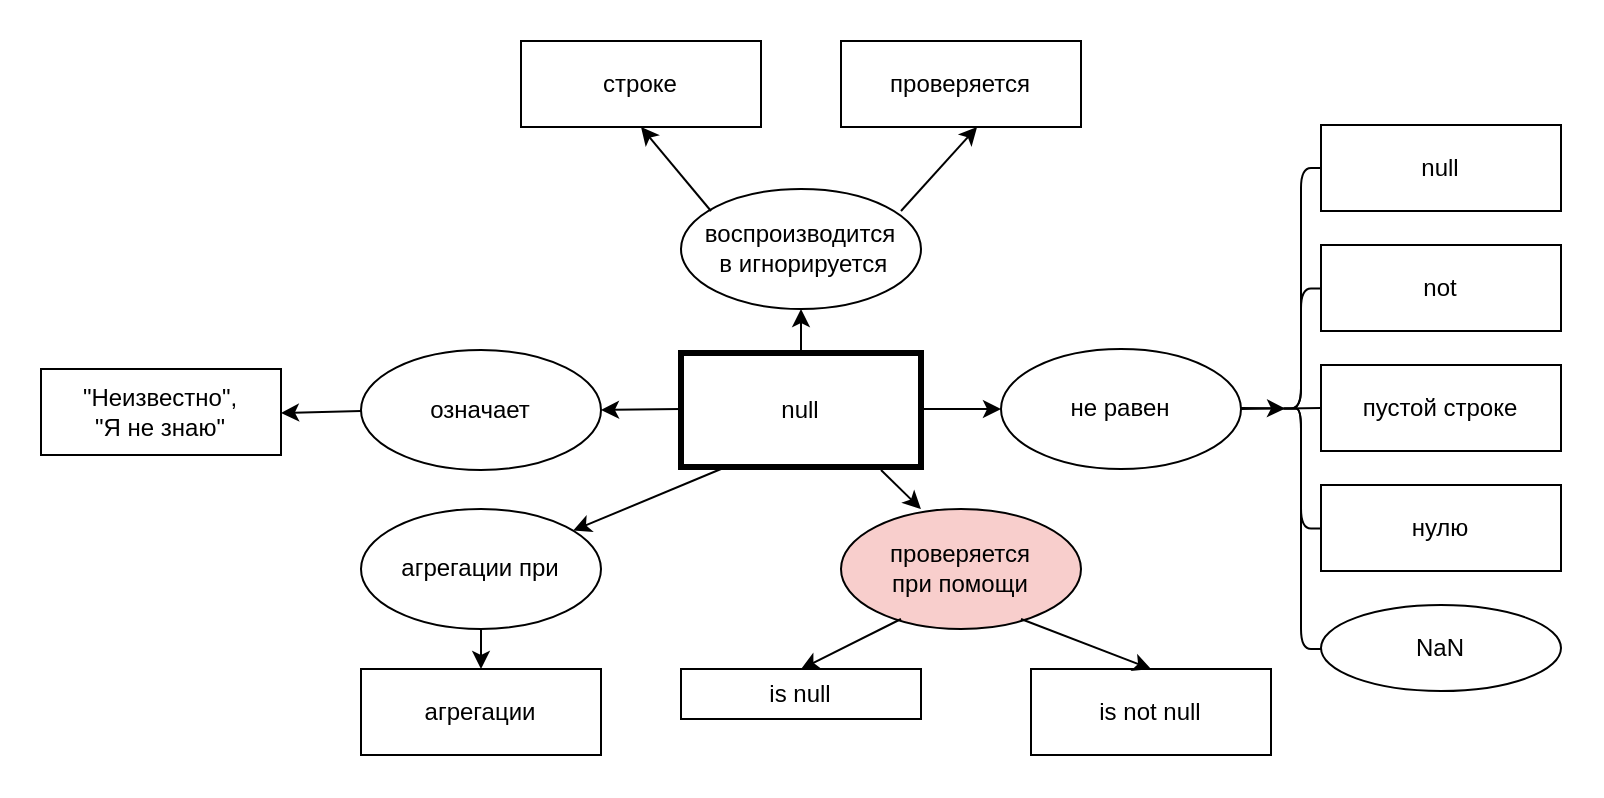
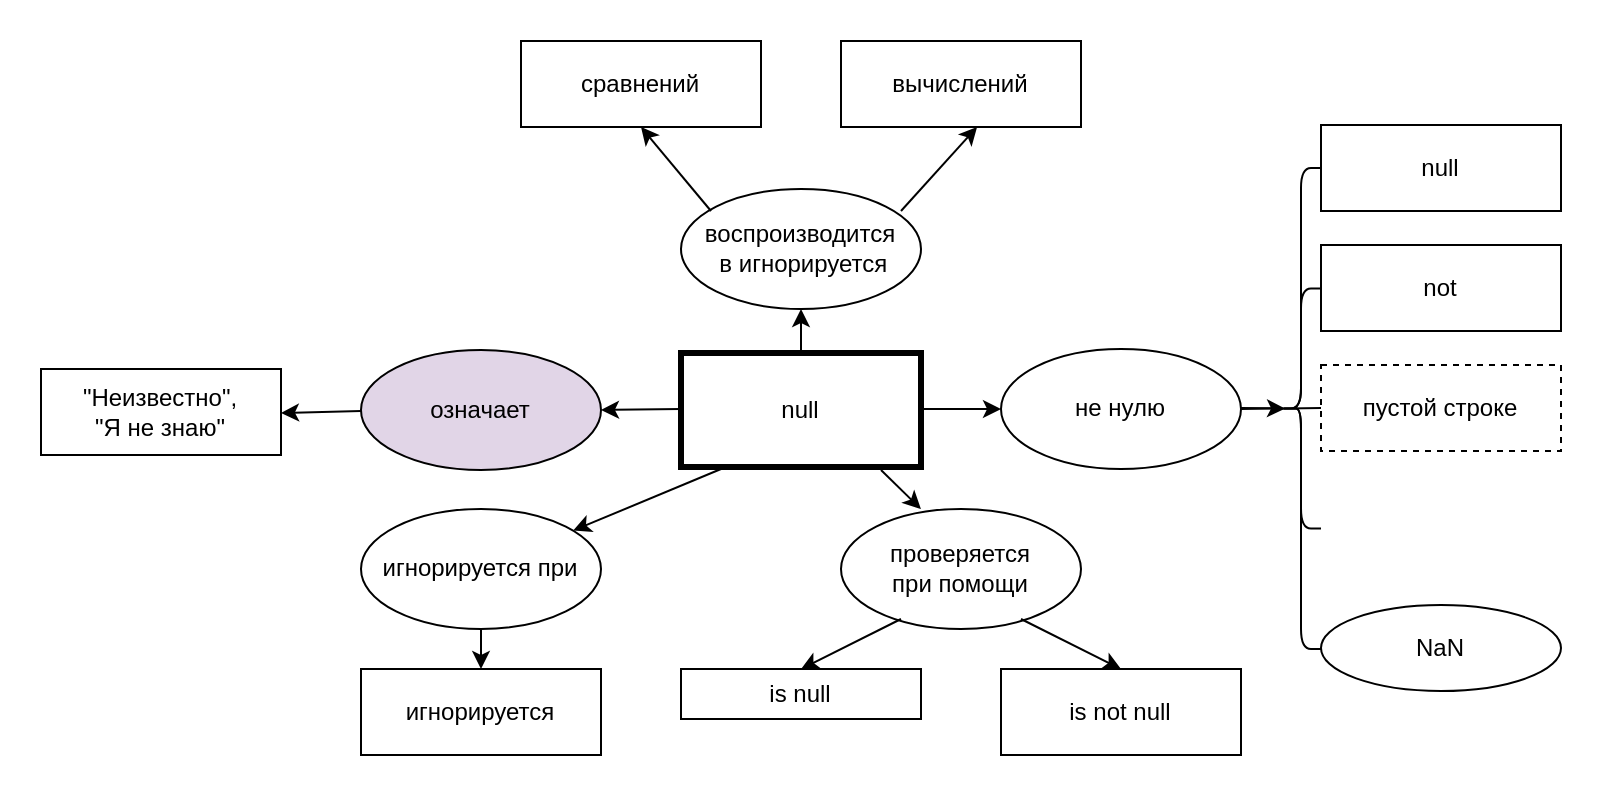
  <mxCell id="0" />
  <mxCell id="1" parent="0" />
  <mxCell id="2" value="null" style="rounded=0;whiteSpace=wrap;html=1;strokeWidth=3;" vertex="1" parent="1"><mxGeometry x="340" y="176" width="120" height="57" as="geometry" /></mxCell>
- <mxCell id="3" value="не равен" style="ellipse;whiteSpace=wrap;html=1;" vertex="1" parent="1"><mxGeometry x="500" y="174" width="120" height="60" as="geometry" /></mxCell>
+ <mxCell id="3" value="не нулю" style="ellipse;whiteSpace=wrap;html=1;" vertex="1" parent="1"><mxGeometry x="500" y="174" width="120" height="60" as="geometry" /></mxCell>
  <mxCell id="4" value="not" style="rounded=0;whiteSpace=wrap;html=1;" vertex="1" parent="1"><mxGeometry x="660" y="122" width="120" height="43" as="geometry" /></mxCell>
- <mxCell id="5" value="пустой строке" style="rounded=0;whiteSpace=wrap;html=1;" vertex="1" parent="1"><mxGeometry x="660" y="182" width="120" height="43" as="geometry" /></mxCell>
- <mxCell id="6" value="нулю" style="rounded=0;whiteSpace=wrap;html=1;" vertex="1" parent="1"><mxGeometry x="660" y="242" width="120" height="43" as="geometry" /></mxCell>
+ <mxCell id="5" value="пустой строке" style="rounded=0;whiteSpace=wrap;html=1;dashed=1;" vertex="1" parent="1"><mxGeometry x="660" y="182" width="120" height="43" as="geometry" /></mxCell>
  <mxCell id="7" value="NaN" style="ellipse;whiteSpace=wrap;html=1;" vertex="1" parent="1"><mxGeometry x="660" y="302" width="120" height="43" as="geometry" /></mxCell>
  <mxCell id="8" value="null" style="rounded=0;whiteSpace=wrap;html=1;" vertex="1" parent="1"><mxGeometry x="660" y="62" width="120" height="43" as="geometry" /></mxCell>
  <mxCell id="9" value="воспроизводится&lt;br&gt;&amp;nbsp;в игнорируется" style="ellipse;whiteSpace=wrap;html=1;" vertex="1" parent="1"><mxGeometry x="340" y="94" width="120" height="60" as="geometry" /></mxCell>
- <mxCell id="10" value="строке" style="rounded=0;whiteSpace=wrap;html=1;" vertex="1" parent="1"><mxGeometry x="260" y="20" width="120" height="43" as="geometry" /></mxCell>
- <mxCell id="11" value="проверяется" style="rounded=0;whiteSpace=wrap;html=1;" vertex="1" parent="1"><mxGeometry x="420" y="20" width="120" height="43" as="geometry" /></mxCell>
- <mxCell id="12" value="означает" style="ellipse;whiteSpace=wrap;html=1;" vertex="1" parent="1"><mxGeometry x="180" y="174.5" width="120" height="60" as="geometry" /></mxCell>
- <mxCell id="13" value="проверяется&lt;br&gt;при помощи" style="ellipse;whiteSpace=wrap;html=1;fillColor=#f8cecc;" vertex="1" parent="1"><mxGeometry x="420" y="254" width="120" height="60" as="geometry" /></mxCell>
- <mxCell id="14" value="агрегации при" style="ellipse;whiteSpace=wrap;html=1;" vertex="1" parent="1"><mxGeometry x="180" y="254" width="120" height="60" as="geometry" /></mxCell>
- <mxCell id="15" value="is not null" style="rounded=0;whiteSpace=wrap;html=1;" vertex="1" parent="1"><mxGeometry x="515" y="334" width="120" height="43" as="geometry" /></mxCell>
+ <mxCell id="10" value="сравнений" style="rounded=0;whiteSpace=wrap;html=1;" vertex="1" parent="1"><mxGeometry x="260" y="20" width="120" height="43" as="geometry" /></mxCell>
+ <mxCell id="11" value="вычислений" style="rounded=0;whiteSpace=wrap;html=1;" vertex="1" parent="1"><mxGeometry x="420" y="20" width="120" height="43" as="geometry" /></mxCell>
+ <mxCell id="12" value="означает" style="ellipse;whiteSpace=wrap;html=1;fillColor=#e1d5e7;" vertex="1" parent="1"><mxGeometry x="180" y="174.5" width="120" height="60" as="geometry" /></mxCell>
+ <mxCell id="13" value="проверяется&lt;br&gt;при помощи" style="ellipse;whiteSpace=wrap;html=1;" vertex="1" parent="1"><mxGeometry x="420" y="254" width="120" height="60" as="geometry" /></mxCell>
+ <mxCell id="14" value="игнорируется при" style="ellipse;whiteSpace=wrap;html=1;" vertex="1" parent="1"><mxGeometry x="180" y="254" width="120" height="60" as="geometry" /></mxCell>
+ <mxCell id="15" value="is not null" style="rounded=0;whiteSpace=wrap;html=1;" vertex="1" parent="1"><mxGeometry x="500" y="334" width="120" height="43" as="geometry" /></mxCell>
  <mxCell id="16" value="is null" style="rounded=0;whiteSpace=wrap;html=1;" vertex="1" parent="1"><mxGeometry x="340" y="334" width="120" height="25" as="geometry" /></mxCell>
  <mxCell id="17" value="&quot;Неизвестно&quot;,&lt;br&gt;&quot;Я не знаю&quot;" style="rounded=0;whiteSpace=wrap;html=1;" vertex="1" parent="1"><mxGeometry x="20" y="184" width="120" height="43" as="geometry" /></mxCell>
- <mxCell id="18" value="агрегации" style="rounded=0;whiteSpace=wrap;html=1;" vertex="1" parent="1"><mxGeometry x="180" y="334" width="120" height="43" as="geometry" /></mxCell>
+ <mxCell id="18" value="игнорируется" style="rounded=0;whiteSpace=wrap;html=1;" vertex="1" parent="1"><mxGeometry x="180" y="334" width="120" height="43" as="geometry" /></mxCell>
  <mxCell id="19" value="" style="endArrow=classic;html=1;rounded=0;entryX=0;entryY=0.5;entryDx=0;entryDy=0;" edge="1" parent="1" target="3"><mxGeometry width="50" height="50" relative="1" as="geometry"><mxPoint x="460" y="204" as="sourcePoint" /><mxPoint x="510" y="154" as="targetPoint" /></mxGeometry></mxCell>
  <mxCell id="20" value="" style="endArrow=classic;html=1;rounded=0;entryX=0.1;entryY=0.5;entryDx=0;entryDy=0;entryPerimeter=0;" edge="1" parent="1" target="31"><mxGeometry width="50" height="50" relative="1" as="geometry"><mxPoint x="620" y="203.5" as="sourcePoint" /><mxPoint x="660" y="203.5" as="targetPoint" /></mxGeometry></mxCell>
  <mxCell id="21" value="" style="endArrow=classic;html=1;rounded=0;entryX=1;entryY=0.5;entryDx=0;entryDy=0;" edge="1" parent="1" target="12"><mxGeometry width="50" height="50" relative="1" as="geometry"><mxPoint x="340" y="204" as="sourcePoint" /><mxPoint x="320" y="184" as="targetPoint" /></mxGeometry></mxCell>
  <mxCell id="22" value="" style="endArrow=classic;html=1;rounded=0;entryX=1;entryY=0.5;entryDx=0;entryDy=0;" edge="1" parent="1"><mxGeometry width="50" height="50" relative="1" as="geometry"><mxPoint x="180" y="205" as="sourcePoint" /><mxPoint x="140" y="206" as="targetPoint" /></mxGeometry></mxCell>
  <mxCell id="23" value="" style="endArrow=classic;html=1;rounded=0;entryX=0.333;entryY=0;entryDx=0;entryDy=0;entryPerimeter=0;" edge="1" parent="1" target="13"><mxGeometry width="50" height="50" relative="1" as="geometry"><mxPoint x="440" y="234.5" as="sourcePoint" /><mxPoint x="490" y="184.5" as="targetPoint" /></mxGeometry></mxCell>
  <mxCell id="24" value="" style="endArrow=classic;html=1;rounded=0;entryX=0.5;entryY=0;entryDx=0;entryDy=0;" edge="1" parent="1" target="15"><mxGeometry width="50" height="50" relative="1" as="geometry"><mxPoint x="510" y="309" as="sourcePoint" /><mxPoint x="560" y="259" as="targetPoint" /></mxGeometry></mxCell>
  <mxCell id="25" value="" style="endArrow=classic;html=1;rounded=0;entryX=0.5;entryY=0;entryDx=0;entryDy=0;" edge="1" parent="1" target="16"><mxGeometry width="50" height="50" relative="1" as="geometry"><mxPoint x="450" y="309" as="sourcePoint" /><mxPoint x="500" y="259" as="targetPoint" /></mxGeometry></mxCell>
  <mxCell id="26" value="" style="endArrow=classic;html=1;rounded=0;entryX=0.5;entryY=0;entryDx=0;entryDy=0;" edge="1" parent="1" target="18"><mxGeometry width="50" height="50" relative="1" as="geometry"><mxPoint x="240" y="314" as="sourcePoint" /><mxPoint x="270" y="324" as="targetPoint" /></mxGeometry></mxCell>
  <mxCell id="27" value="" style="endArrow=classic;html=1;rounded=0;" edge="1" parent="1" target="14"><mxGeometry width="50" height="50" relative="1" as="geometry"><mxPoint x="360" y="234" as="sourcePoint" /><mxPoint x="410" y="184" as="targetPoint" /></mxGeometry></mxCell>
  <mxCell id="28" value="" style="endArrow=classic;html=1;rounded=0;entryX=0.5;entryY=1;entryDx=0;entryDy=0;" edge="1" parent="1" target="9"><mxGeometry width="50" height="50" relative="1" as="geometry"><mxPoint x="400" y="174.5" as="sourcePoint" /><mxPoint x="450" y="124.5" as="targetPoint" /></mxGeometry></mxCell>
  <mxCell id="29" value="" style="endArrow=classic;html=1;rounded=0;entryX=0.567;entryY=1;entryDx=0;entryDy=0;entryPerimeter=0;" edge="1" parent="1" target="11"><mxGeometry width="50" height="50" relative="1" as="geometry"><mxPoint x="450" y="105" as="sourcePoint" /><mxPoint x="490" y="64" as="targetPoint" /></mxGeometry></mxCell>
  <mxCell id="30" value="" style="endArrow=classic;html=1;rounded=0;entryX=0.5;entryY=1;entryDx=0;entryDy=0;" edge="1" parent="1" target="10"><mxGeometry width="50" height="50" relative="1" as="geometry"><mxPoint x="355" y="105" as="sourcePoint" /><mxPoint x="405" y="55" as="targetPoint" /></mxGeometry></mxCell>
  <mxCell id="31" value="" style="shape=curlyBracket;whiteSpace=wrap;html=1;rounded=1;labelPosition=left;verticalLabelPosition=middle;align=right;verticalAlign=middle;" vertex="1" parent="1"><mxGeometry x="640" y="83.5" width="20" height="240.5" as="geometry" /></mxCell>
  <mxCell id="32" value="" style="shape=curlyBracket;whiteSpace=wrap;html=1;rounded=1;labelPosition=left;verticalLabelPosition=middle;align=right;verticalAlign=middle;" vertex="1" parent="1"><mxGeometry x="640" y="143.75" width="20" height="120" as="geometry" /></mxCell>
  <mxCell id="33" value="" style="endArrow=none;html=1;rounded=0;entryX=0;entryY=0.5;entryDx=0;entryDy=0;" edge="1" parent="1" target="5"><mxGeometry width="50" height="50" relative="1" as="geometry"><mxPoint x="620" y="204" as="sourcePoint" /><mxPoint x="670" y="154" as="targetPoint" /></mxGeometry></mxCell>
